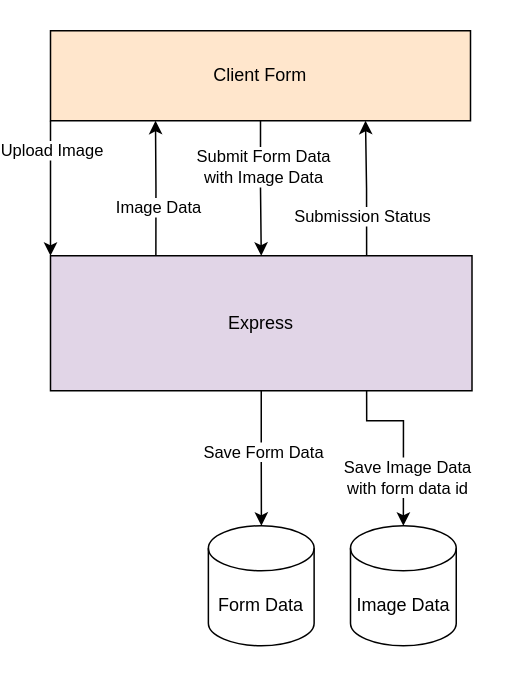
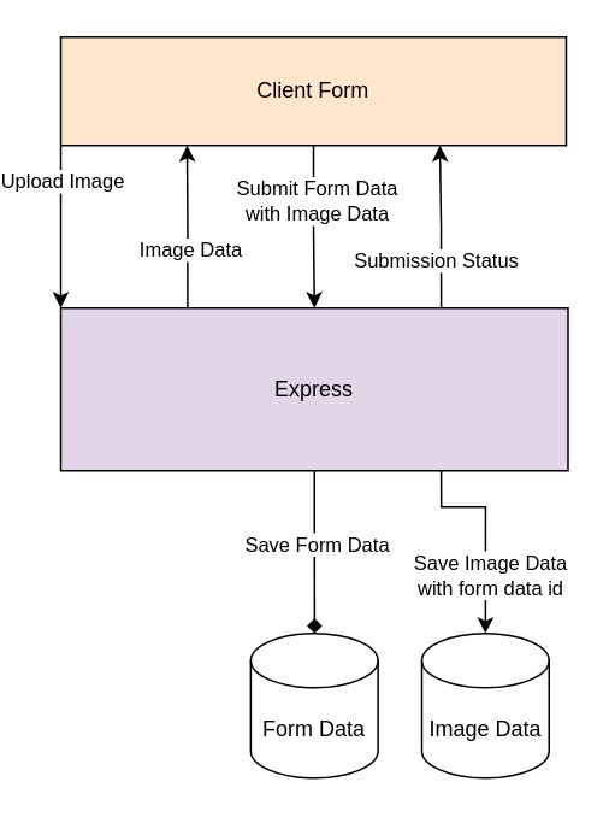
  <mxCell id="0" />
  <mxCell id="1" parent="0" />
  <mxCell id="2" style="edgeStyle=orthogonalEdgeStyle;rounded=0;orthogonalLoop=1;jettySize=auto;html=1;exitX=0.25;exitY=0;exitDx=0;exitDy=0;entryX=0.25;entryY=1;entryDx=0;entryDy=0;" edge="1" parent="1" source="8" target="13"><mxGeometry relative="1" as="geometry" /></mxCell>
  <mxCell id="3" value="Image Data" style="edgeLabel;html=1;align=center;verticalAlign=middle;resizable=0;points=[];" vertex="1" connectable="0" parent="2"><mxGeometry x="-0.269" y="-1" relative="1" as="geometry"><mxPoint as="offset" /></mxGeometry></mxCell>
  <mxCell id="4" style="edgeStyle=orthogonalEdgeStyle;rounded=0;orthogonalLoop=1;jettySize=auto;html=1;exitX=0.75;exitY=0;exitDx=0;exitDy=0;entryX=0.75;entryY=1;entryDx=0;entryDy=0;" edge="1" parent="1" source="8" target="13"><mxGeometry relative="1" as="geometry" /></mxCell>
  <mxCell id="5" value="Submission Status" style="edgeLabel;html=1;align=center;verticalAlign=middle;resizable=0;points=[];" vertex="1" connectable="0" parent="4"><mxGeometry x="-0.405" y="3" relative="1" as="geometry"><mxPoint as="offset" /></mxGeometry></mxCell>
- <mxCell id="6" style="edgeStyle=orthogonalEdgeStyle;rounded=0;orthogonalLoop=1;jettySize=auto;html=1;" edge="1" parent="1" source="8" target="14"><mxGeometry relative="1" as="geometry" /></mxCell>
+ <mxCell id="6" style="edgeStyle=orthogonalEdgeStyle;rounded=0;orthogonalLoop=1;jettySize=auto;html=1;endArrow=diamond;" edge="1" parent="1" source="8" target="14"><mxGeometry relative="1" as="geometry" /></mxCell>
  <mxCell id="7" value="Save Form Data" style="edgeLabel;html=1;align=center;verticalAlign=middle;resizable=0;points=[];" vertex="1" connectable="0" parent="6"><mxGeometry x="-0.102" y="1" relative="1" as="geometry"><mxPoint as="offset" /></mxGeometry></mxCell>
  <mxCell id="8" value="Express" style="rounded=0;whiteSpace=wrap;html=1;fillColor=#e1d5e7;" vertex="1" parent="1"><mxGeometry x="20" y="170" width="281" height="90" as="geometry" /></mxCell>
  <mxCell id="9" style="edgeStyle=orthogonalEdgeStyle;rounded=0;orthogonalLoop=1;jettySize=auto;html=1;exitX=0;exitY=1;exitDx=0;exitDy=0;entryX=0;entryY=0;entryDx=0;entryDy=0;" edge="1" parent="1" source="13" target="8"><mxGeometry relative="1" as="geometry" /></mxCell>
  <mxCell id="10" value="Upload Image" style="edgeLabel;html=1;align=center;verticalAlign=middle;resizable=0;points=[];" vertex="1" connectable="0" parent="9"><mxGeometry x="-0.356" relative="1" as="geometry"><mxPoint y="-9" as="offset" /></mxGeometry></mxCell>
  <mxCell id="11" style="edgeStyle=orthogonalEdgeStyle;rounded=0;orthogonalLoop=1;jettySize=auto;html=1;exitX=0.5;exitY=1;exitDx=0;exitDy=0;" edge="1" parent="1" source="13" target="8"><mxGeometry relative="1" as="geometry" /></mxCell>
  <mxCell id="12" value="Submit Form Data&lt;div&gt;with Image Data&lt;/div&gt;" style="edgeLabel;html=1;align=center;verticalAlign=middle;resizable=0;points=[];" vertex="1" connectable="0" parent="11"><mxGeometry x="-0.558" y="1" relative="1" as="geometry"><mxPoint y="10" as="offset" /></mxGeometry></mxCell>
  <mxCell id="13" value="Client Form" style="rounded=0;whiteSpace=wrap;html=1;fillColor=#ffe6cc;" vertex="1" parent="1"><mxGeometry x="20" y="20" width="280" height="60" as="geometry" /></mxCell>
  <mxCell id="14" value="Form Data" style="shape=cylinder3;whiteSpace=wrap;html=1;boundedLbl=1;backgroundOutline=1;size=15;" vertex="1" parent="1"><mxGeometry x="125.25" y="350" width="70.5" height="80" as="geometry" /></mxCell>
  <mxCell id="15" value="Image Data" style="shape=cylinder3;whiteSpace=wrap;html=1;boundedLbl=1;backgroundOutline=1;size=15;" vertex="1" parent="1"><mxGeometry x="220" y="350" width="70.5" height="80" as="geometry" /></mxCell>
  <mxCell id="16" style="edgeStyle=orthogonalEdgeStyle;rounded=0;orthogonalLoop=1;jettySize=auto;html=1;exitX=0.75;exitY=1;exitDx=0;exitDy=0;entryX=0.5;entryY=0;entryDx=0;entryDy=0;entryPerimeter=0;" edge="1" parent="1" source="8" target="15"><mxGeometry relative="1" as="geometry"><Array as="points"><mxPoint x="231" y="280" /><mxPoint x="255" y="280" /></Array></mxGeometry></mxCell>
  <mxCell id="17" value="Save Image Data&lt;div&gt;with form data id&lt;/div&gt;" style="edgeLabel;html=1;align=center;verticalAlign=middle;resizable=0;points=[];" vertex="1" connectable="0" parent="16"><mxGeometry x="0.432" y="2" relative="1" as="geometry"><mxPoint as="offset" /></mxGeometry></mxCell>
